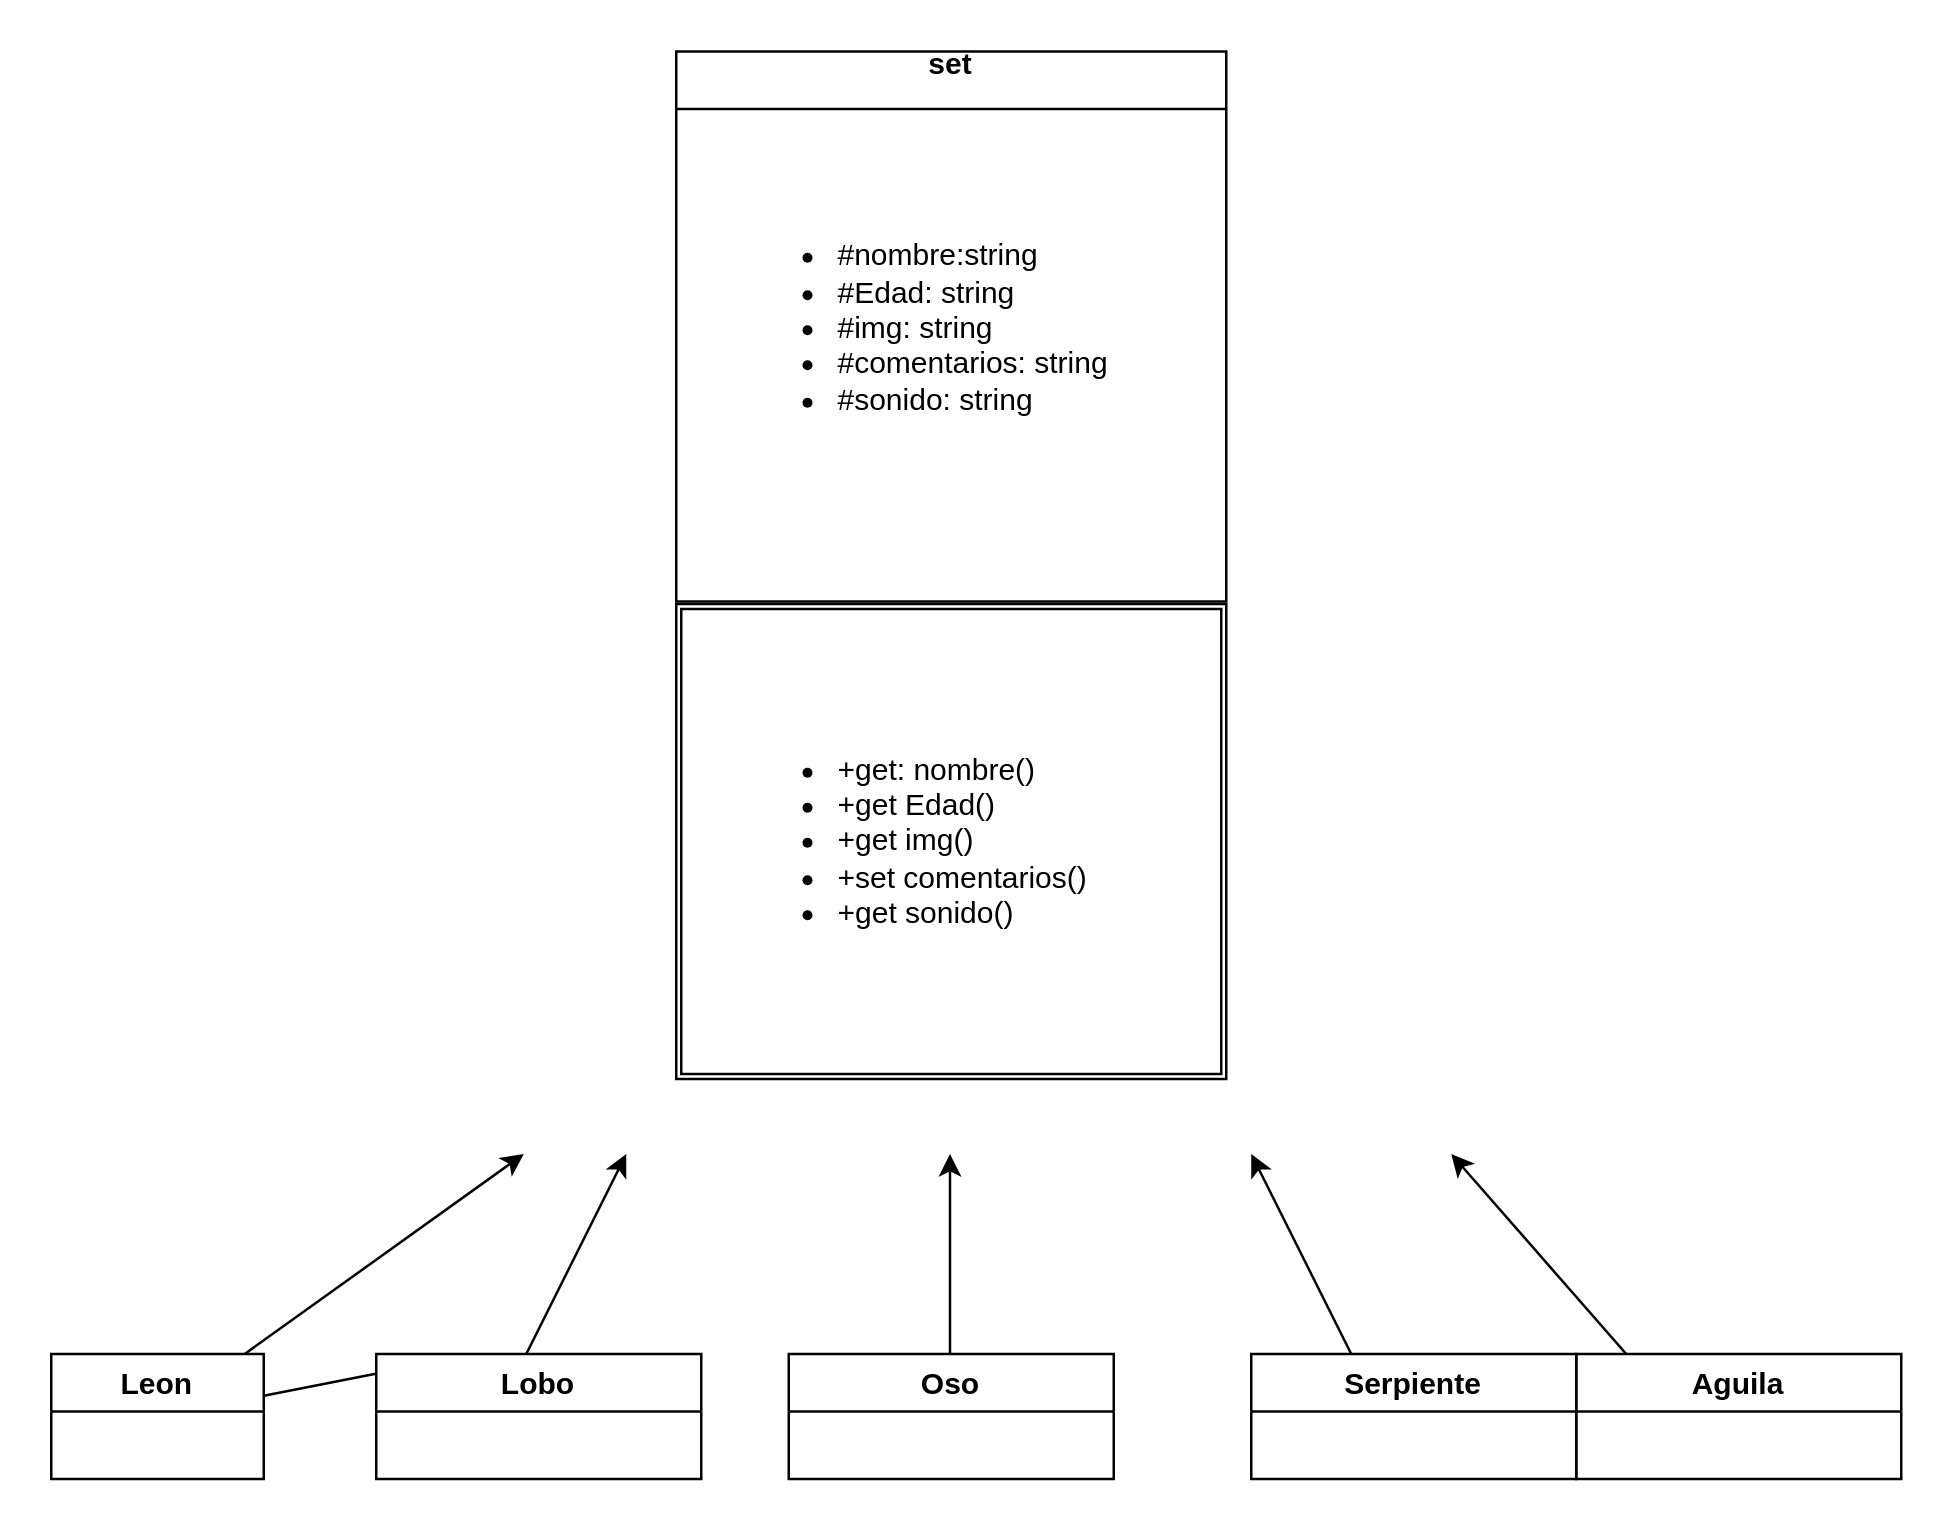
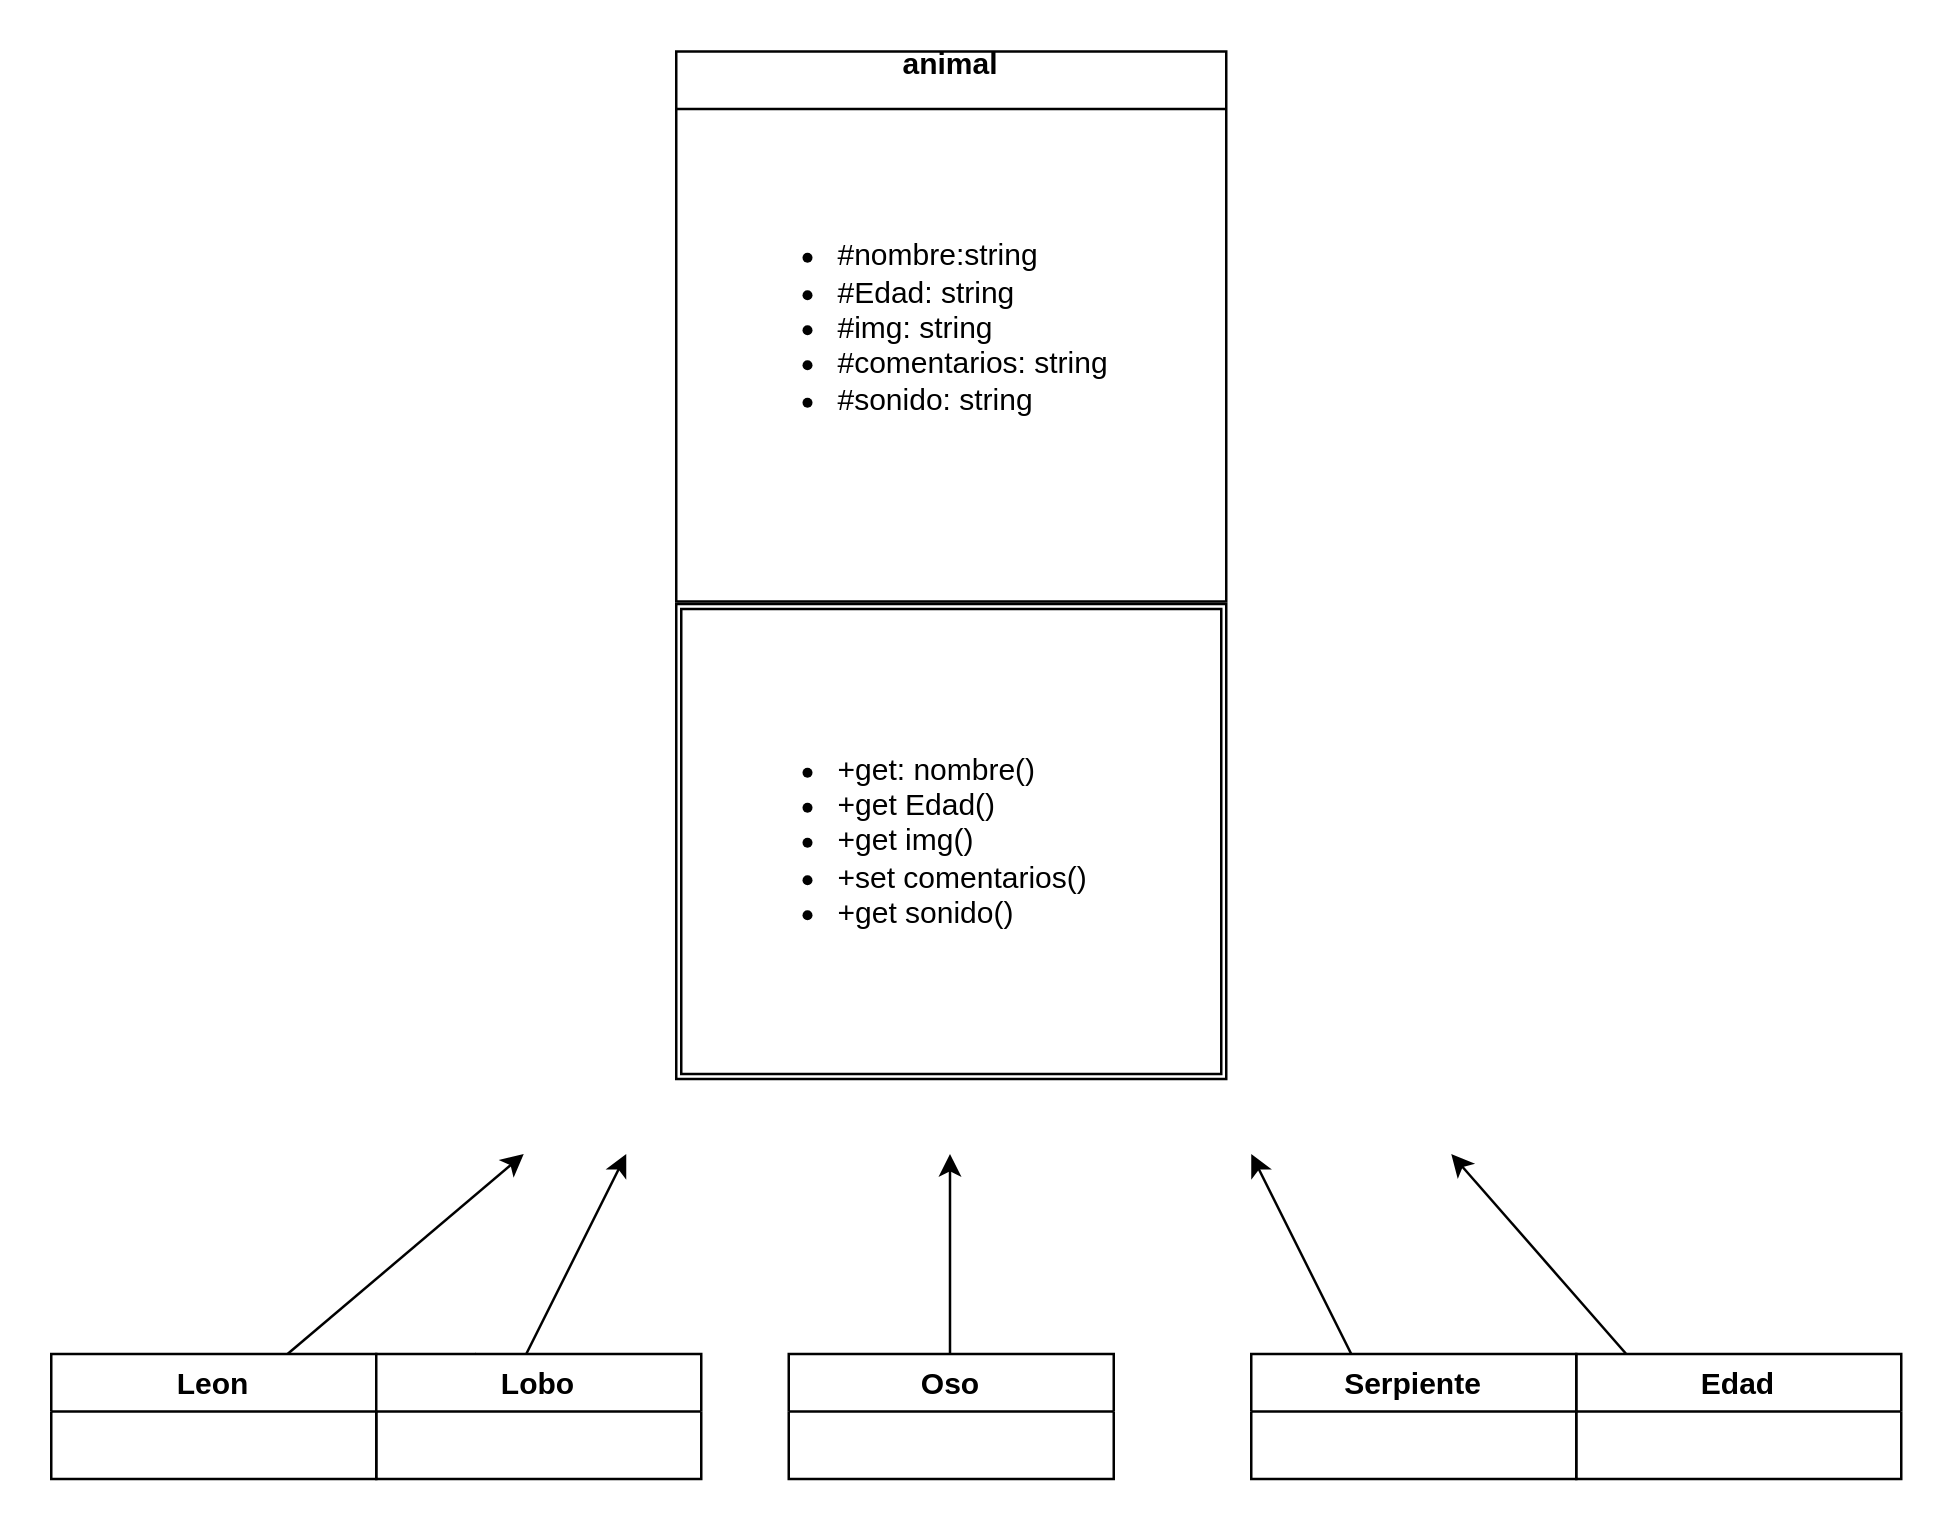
  <mxCell id="0" />
  <mxCell id="1" parent="0" />
- <mxCell id="2" value="set&#10;" style="swimlane;" vertex="1" parent="1"><mxGeometry x="270" y="20" width="220" height="220" as="geometry" /></mxCell>
+ <mxCell id="2" value="animal&#10;" style="swimlane;" vertex="1" parent="1"><mxGeometry x="270" y="20" width="220" height="220" as="geometry" /></mxCell>
  <mxCell id="3" value="&lt;ul&gt;&lt;li&gt;#nombre:string&lt;/li&gt;&lt;li&gt;#Edad: string&lt;/li&gt;&lt;li&gt;#img: string&lt;br&gt;&lt;/li&gt;&lt;li&gt;#comentarios: string&lt;br&gt;&lt;/li&gt;&lt;li&gt;#sonido: string&lt;br&gt;&lt;br&gt;&lt;br&gt;&lt;/li&gt;&lt;/ul&gt;" style="text;strokeColor=none;fillColor=none;html=1;whiteSpace=wrap;verticalAlign=middle;overflow=hidden;" vertex="1" parent="2"><mxGeometry x="22.5" y="50" width="175" height="150" as="geometry" /></mxCell>
  <mxCell id="4" value="" style="shape=ext;double=1;rounded=0;whiteSpace=wrap;html=1;" vertex="1" parent="1"><mxGeometry x="270" y="241" width="220" height="190" as="geometry" /></mxCell>
  <mxCell id="5" value="&lt;ul&gt;&lt;li&gt;+get: nombre()&lt;/li&gt;&lt;li&gt;+get Edad()&lt;/li&gt;&lt;li&gt;+get img()&lt;br&gt;&lt;/li&gt;&lt;li&gt;+set comentarios()&lt;br&gt;&lt;/li&gt;&lt;li&gt;+get sonido()&lt;br&gt;&lt;/li&gt;&lt;/ul&gt;" style="text;strokeColor=none;fillColor=none;html=1;whiteSpace=wrap;verticalAlign=middle;overflow=hidden;" vertex="1" parent="1"><mxGeometry x="292.5" y="261" width="175" height="150" as="geometry" /></mxCell>
  <mxCell id="6" value="" style="endArrow=classic;html=1;" edge="1" parent="1"><mxGeometry width="50" height="50" relative="1" as="geometry"><mxPoint x="379.5" y="541" as="sourcePoint" /><mxPoint x="379.5" y="461" as="targetPoint" /></mxGeometry></mxCell>
  <mxCell id="7" value="" style="endArrow=classic;html=1;" edge="1" parent="1"><mxGeometry width="50" height="50" relative="1" as="geometry"><mxPoint x="540" y="541" as="sourcePoint" /><mxPoint x="500" y="461" as="targetPoint" /></mxGeometry></mxCell>
  <mxCell id="8" value="" style="endArrow=classic;html=1;" edge="1" parent="1"><mxGeometry width="50" height="50" relative="1" as="geometry"><mxPoint x="650" y="541" as="sourcePoint" /><mxPoint x="580" y="461" as="targetPoint" /></mxGeometry></mxCell>
  <mxCell id="9" value="" style="endArrow=classic;html=1;" edge="1" parent="1"><mxGeometry width="50" height="50" relative="1" as="geometry"><mxPoint x="210" y="541" as="sourcePoint" /><mxPoint x="250" y="461" as="targetPoint" /></mxGeometry></mxCell>
  <mxCell id="10" value="" style="endArrow=classic;html=1;startArrow=none;" edge="1" parent="1" source="12"><mxGeometry width="50" height="50" relative="1" as="geometry"><mxPoint x="130" y="541" as="sourcePoint" /><mxPoint x="209" y="461" as="targetPoint" /></mxGeometry></mxCell>
  <mxCell id="11" value="" style="endArrow=none;html=1;" edge="1" parent="1" target="12"><mxGeometry width="50" height="50" relative="1" as="geometry"><mxPoint x="190" y="541" as="sourcePoint" /><mxPoint x="269" y="461" as="targetPoint" /></mxGeometry></mxCell>
- <mxCell id="12" value="Leon" style="swimlane;startSize=23;" vertex="1" parent="1"><mxGeometry x="20" y="541" width="85" height="50" as="geometry" /></mxCell>
+ <mxCell id="12" value="Leon" style="swimlane;startSize=23;" vertex="1" parent="1"><mxGeometry x="20" y="541" width="130" height="50" as="geometry" /></mxCell>
  <mxCell id="13" value="Lobo" style="swimlane;startSize=23;" vertex="1" parent="1"><mxGeometry x="150" y="541" width="130" height="50" as="geometry" /></mxCell>
- <mxCell id="14" value="Aguila" style="swimlane;startSize=23;" vertex="1" parent="1"><mxGeometry x="630" y="541" width="130" height="50" as="geometry" /></mxCell>
+ <mxCell id="14" value="Edad" style="swimlane;startSize=23;" vertex="1" parent="1"><mxGeometry x="630" y="541" width="130" height="50" as="geometry" /></mxCell>
  <mxCell id="15" value="Serpiente" style="swimlane;startSize=23;" vertex="1" parent="1"><mxGeometry x="500" y="541" width="130" height="50" as="geometry" /></mxCell>
  <mxCell id="16" value="Oso" style="swimlane;startSize=23;" vertex="1" parent="1"><mxGeometry x="315" y="541" width="130" height="50" as="geometry" /></mxCell>
